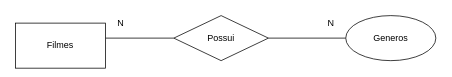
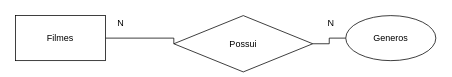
  <mxCell id="0" />
  <mxCell id="1" parent="0" />
  <mxCell id="2" style="edgeStyle=orthogonalEdgeStyle;rounded=0;orthogonalLoop=1;jettySize=auto;html=1;entryX=0;entryY=0.5;entryDx=0;entryDy=0;endArrow=none;endFill=0;" edge="1" parent="1" source="3" target="4"><mxGeometry relative="1" as="geometry"><Array as="points"><mxPoint x="231" y="50" /><mxPoint x="231" y="50" /></Array></mxGeometry></mxCell>
- <mxCell id="3" value="Filmes" style="rounded=0;whiteSpace=wrap;html=1;" vertex="1" parent="1"><mxGeometry x="20" y="30" width="120" height="60" as="geometry" /></mxCell>
- <mxCell id="4" value="Possui" style="rhombus;whiteSpace=wrap;html=1;" vertex="1" parent="1"><mxGeometry x="231" y="20" width="126" height="60" as="geometry" /></mxCell>
+ <mxCell id="3" value="Filmes" style="rounded=0;whiteSpace=wrap;html=1;" vertex="1" parent="1"><mxGeometry x="20" y="20" width="120" height="60" as="geometry" /></mxCell>
+ <mxCell id="4" value="Possui" style="rhombus;whiteSpace=wrap;html=1;" vertex="1" parent="1"><mxGeometry x="231" y="20" width="185" height="75" as="geometry" /></mxCell>
  <mxCell id="5" style="edgeStyle=orthogonalEdgeStyle;rounded=0;orthogonalLoop=1;jettySize=auto;html=1;entryX=1;entryY=0.5;entryDx=0;entryDy=0;endArrow=none;endFill=0;" edge="1" parent="1" source="6" target="4"><mxGeometry relative="1" as="geometry" /></mxCell>
  <mxCell id="6" value="Generos" style="ellipse;whiteSpace=wrap;html=1;" vertex="1" parent="1"><mxGeometry x="460" y="20" width="120" height="60" as="geometry" /></mxCell>
  <mxCell id="7" value="N" style="text;html=1;align=center;verticalAlign=middle;resizable=0;points=[];autosize=1;" vertex="1" parent="1"><mxGeometry x="150" y="20" width="20" height="20" as="geometry" /></mxCell>
  <mxCell id="8" value="N" style="text;html=1;align=center;verticalAlign=middle;resizable=0;points=[];autosize=1;" vertex="1" parent="1"><mxGeometry x="430" y="20" width="20" height="20" as="geometry" /></mxCell>
